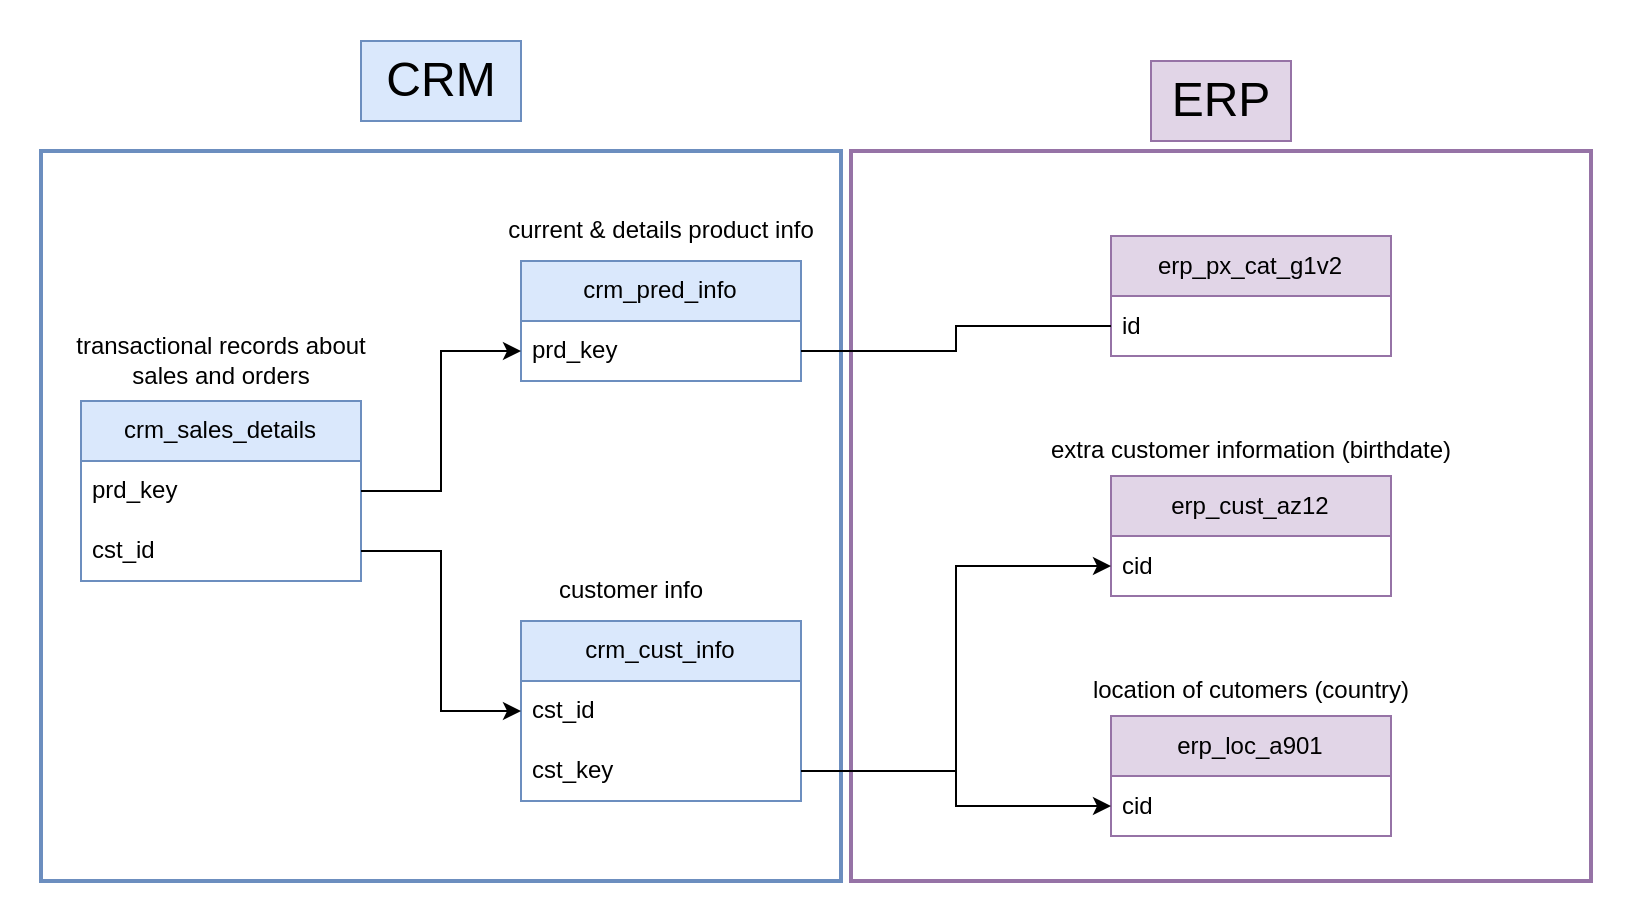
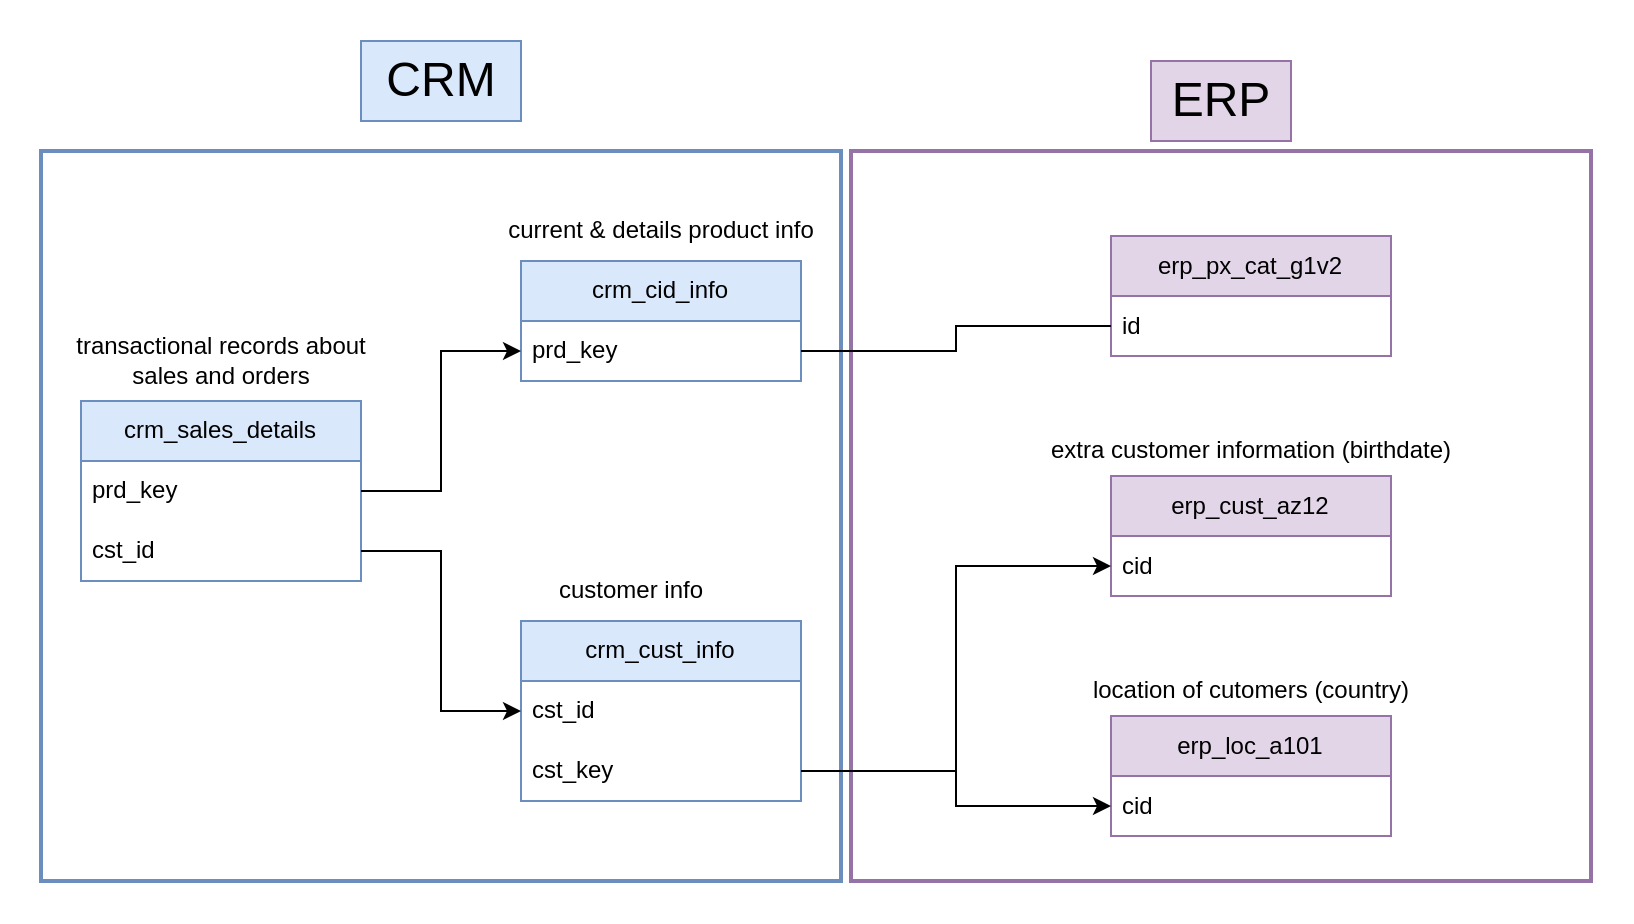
  <mxCell id="0" />
  <mxCell id="1" parent="0" />
  <mxCell id="2" value="" style="rounded=0;whiteSpace=wrap;html=1;fillColor=none;strokeColor=#9673a6;strokeWidth=2;" vertex="1" parent="1"><mxGeometry x="425" y="75" width="370" height="365" as="geometry" /></mxCell>
  <mxCell id="3" value="" style="rounded=0;whiteSpace=wrap;html=1;fillColor=none;strokeColor=#6c8ebf;strokeWidth=2;" vertex="1" parent="1"><mxGeometry x="20" y="75" width="400" height="365" as="geometry" /></mxCell>
  <mxCell id="4" value="crm_sales_details" style="swimlane;fontStyle=0;childLayout=stackLayout;horizontal=1;startSize=30;horizontalStack=0;resizeParent=1;resizeParentMax=0;resizeLast=0;collapsible=1;marginBottom=0;whiteSpace=wrap;html=1;fillColor=#dae8fc;strokeColor=#6c8ebf;" vertex="1" parent="1"><mxGeometry x="40" y="200" width="140" height="90" as="geometry" /></mxCell>
  <mxCell id="5" value="prd_key" style="text;strokeColor=none;fillColor=none;align=left;verticalAlign=middle;spacingLeft=4;spacingRight=4;overflow=hidden;points=[[0,0.5],[1,0.5]];portConstraint=eastwest;rotatable=0;whiteSpace=wrap;html=1;" vertex="1" parent="4"><mxGeometry y="30" width="140" height="30" as="geometry" /></mxCell>
  <mxCell id="6" value="cst_id" style="text;strokeColor=none;fillColor=none;align=left;verticalAlign=middle;spacingLeft=4;spacingRight=4;overflow=hidden;points=[[0,0.5],[1,0.5]];portConstraint=eastwest;rotatable=0;whiteSpace=wrap;html=1;" vertex="1" parent="4"><mxGeometry y="60" width="140" height="30" as="geometry" /></mxCell>
- <mxCell id="7" value="crm_pred_info" style="swimlane;fontStyle=0;childLayout=stackLayout;horizontal=1;startSize=30;horizontalStack=0;resizeParent=1;resizeParentMax=0;resizeLast=0;collapsible=1;marginBottom=0;whiteSpace=wrap;html=1;fillColor=#dae8fc;strokeColor=#6c8ebf;" vertex="1" parent="1"><mxGeometry x="260" y="130" width="140" height="60" as="geometry" /></mxCell>
+ <mxCell id="7" value="crm_cid_info" style="swimlane;fontStyle=0;childLayout=stackLayout;horizontal=1;startSize=30;horizontalStack=0;resizeParent=1;resizeParentMax=0;resizeLast=0;collapsible=1;marginBottom=0;whiteSpace=wrap;html=1;fillColor=#dae8fc;strokeColor=#6c8ebf;" vertex="1" parent="1"><mxGeometry x="260" y="130" width="140" height="60" as="geometry" /></mxCell>
  <mxCell id="8" value="prd_key" style="text;strokeColor=none;fillColor=none;align=left;verticalAlign=middle;spacingLeft=4;spacingRight=4;overflow=hidden;points=[[0,0.5],[1,0.5]];portConstraint=eastwest;rotatable=0;whiteSpace=wrap;html=1;" vertex="1" parent="7"><mxGeometry y="30" width="140" height="30" as="geometry" /></mxCell>
  <mxCell id="9" value="crm_cust_info" style="swimlane;fontStyle=0;childLayout=stackLayout;horizontal=1;startSize=30;horizontalStack=0;resizeParent=1;resizeParentMax=0;resizeLast=0;collapsible=1;marginBottom=0;whiteSpace=wrap;html=1;fillColor=#dae8fc;strokeColor=#6c8ebf;" vertex="1" parent="1"><mxGeometry x="260" y="310" width="140" height="90" as="geometry" /></mxCell>
  <mxCell id="10" value="cst_id" style="text;strokeColor=none;fillColor=none;align=left;verticalAlign=middle;spacingLeft=4;spacingRight=4;overflow=hidden;points=[[0,0.5],[1,0.5]];portConstraint=eastwest;rotatable=0;whiteSpace=wrap;html=1;" vertex="1" parent="9"><mxGeometry y="30" width="140" height="30" as="geometry" /></mxCell>
  <mxCell id="11" value="cst_key" style="text;strokeColor=none;fillColor=none;align=left;verticalAlign=middle;spacingLeft=4;spacingRight=4;overflow=hidden;points=[[0,0.5],[1,0.5]];portConstraint=eastwest;rotatable=0;whiteSpace=wrap;html=1;" vertex="1" parent="9"><mxGeometry y="60" width="140" height="30" as="geometry" /></mxCell>
  <mxCell id="12" value="erp_px_cat_g1v2" style="swimlane;fontStyle=0;childLayout=stackLayout;horizontal=1;startSize=30;horizontalStack=0;resizeParent=1;resizeParentMax=0;resizeLast=0;collapsible=1;marginBottom=0;whiteSpace=wrap;html=1;fillColor=#e1d5e7;strokeColor=#9673a6;" vertex="1" parent="1"><mxGeometry x="555" y="117.5" width="140" height="60" as="geometry" /></mxCell>
  <mxCell id="13" value="id" style="text;strokeColor=none;fillColor=none;align=left;verticalAlign=middle;spacingLeft=4;spacingRight=4;overflow=hidden;points=[[0,0.5],[1,0.5]];portConstraint=eastwest;rotatable=0;whiteSpace=wrap;html=1;" vertex="1" parent="12"><mxGeometry y="30" width="140" height="30" as="geometry" /></mxCell>
  <mxCell id="14" value="erp_cust_az12" style="swimlane;fontStyle=0;childLayout=stackLayout;horizontal=1;startSize=30;horizontalStack=0;resizeParent=1;resizeParentMax=0;resizeLast=0;collapsible=1;marginBottom=0;whiteSpace=wrap;html=1;fillColor=#e1d5e7;strokeColor=#9673a6;" vertex="1" parent="1"><mxGeometry x="555" y="237.5" width="140" height="60" as="geometry" /></mxCell>
  <mxCell id="15" value="cid" style="text;strokeColor=none;fillColor=none;align=left;verticalAlign=middle;spacingLeft=4;spacingRight=4;overflow=hidden;points=[[0,0.5],[1,0.5]];portConstraint=eastwest;rotatable=0;whiteSpace=wrap;html=1;" vertex="1" parent="14"><mxGeometry y="30" width="140" height="30" as="geometry" /></mxCell>
- <mxCell id="16" value="erp_loc_a901" style="swimlane;fontStyle=0;childLayout=stackLayout;horizontal=1;startSize=30;horizontalStack=0;resizeParent=1;resizeParentMax=0;resizeLast=0;collapsible=1;marginBottom=0;whiteSpace=wrap;html=1;fillColor=#e1d5e7;strokeColor=#9673a6;" vertex="1" parent="1"><mxGeometry x="555" y="357.5" width="140" height="60" as="geometry" /></mxCell>
+ <mxCell id="16" value="erp_loc_a101" style="swimlane;fontStyle=0;childLayout=stackLayout;horizontal=1;startSize=30;horizontalStack=0;resizeParent=1;resizeParentMax=0;resizeLast=0;collapsible=1;marginBottom=0;whiteSpace=wrap;html=1;fillColor=#e1d5e7;strokeColor=#9673a6;" vertex="1" parent="1"><mxGeometry x="555" y="357.5" width="140" height="60" as="geometry" /></mxCell>
  <mxCell id="17" value="cid" style="text;strokeColor=none;fillColor=none;align=left;verticalAlign=middle;spacingLeft=4;spacingRight=4;overflow=hidden;points=[[0,0.5],[1,0.5]];portConstraint=eastwest;rotatable=0;whiteSpace=wrap;html=1;" vertex="1" parent="16"><mxGeometry y="30" width="140" height="30" as="geometry" /></mxCell>
  <mxCell id="18" value="&lt;p&gt;transactional records about&lt;br&gt; sales and orders&lt;/p&gt;" style="text;html=1;align=center;verticalAlign=middle;resizable=0;points=[];autosize=1;strokeColor=none;fillColor=none;" vertex="1" parent="1"><mxGeometry x="25" y="145" width="170" height="70" as="geometry" /></mxCell>
  <mxCell id="19" value="current &amp;amp; details product info" style="text;html=1;align=center;verticalAlign=middle;resizable=0;points=[];autosize=1;strokeColor=none;fillColor=none;" vertex="1" parent="1"><mxGeometry x="240" y="100" width="180" height="30" as="geometry" /></mxCell>
  <mxCell id="20" value="customer info" style="text;html=1;align=center;verticalAlign=middle;resizable=0;points=[];autosize=1;strokeColor=none;fillColor=none;" vertex="1" parent="1"><mxGeometry x="265" y="280" width="100" height="30" as="geometry" /></mxCell>
  <mxCell id="21" value="extra customer information (birthdate)" style="text;html=1;align=center;verticalAlign=middle;resizable=0;points=[];autosize=1;strokeColor=none;fillColor=none;" vertex="1" parent="1"><mxGeometry x="515" y="210" width="220" height="30" as="geometry" /></mxCell>
  <mxCell id="22" value="location of cutomers (country)" style="text;html=1;align=center;verticalAlign=middle;resizable=0;points=[];autosize=1;strokeColor=none;fillColor=none;" vertex="1" parent="1"><mxGeometry x="535" y="330" width="180" height="30" as="geometry" /></mxCell>
  <mxCell id="23" value="&lt;font style=&quot;font-size: 24px;&quot;&gt;CRM&lt;/font&gt;" style="text;html=1;align=center;verticalAlign=middle;resizable=0;points=[];autosize=1;strokeColor=#6c8ebf;fillColor=#dae8fc;" vertex="1" parent="1"><mxGeometry x="180" y="20" width="80" height="40" as="geometry" /></mxCell>
  <mxCell id="24" value="&lt;span style=&quot;font-size: 24px;&quot;&gt;ERP&lt;/span&gt;" style="text;html=1;align=center;verticalAlign=middle;resizable=0;points=[];autosize=1;strokeColor=#9673a6;fillColor=#e1d5e7;" vertex="1" parent="1"><mxGeometry x="575" y="30" width="70" height="40" as="geometry" /></mxCell>
  <mxCell id="25" style="edgeStyle=orthogonalEdgeStyle;rounded=0;orthogonalLoop=1;jettySize=auto;html=1;entryX=0;entryY=0.5;entryDx=0;entryDy=0;" edge="1" parent="1" source="5" target="8"><mxGeometry relative="1" as="geometry" /></mxCell>
  <mxCell id="26" style="edgeStyle=orthogonalEdgeStyle;rounded=0;orthogonalLoop=1;jettySize=auto;html=1;entryX=0;entryY=0.5;entryDx=0;entryDy=0;" edge="1" parent="1" source="6" target="10"><mxGeometry relative="1" as="geometry" /></mxCell>
  <mxCell id="27" style="edgeStyle=orthogonalEdgeStyle;rounded=0;orthogonalLoop=1;jettySize=auto;html=1;entryX=0;entryY=0.5;entryDx=0;entryDy=0;endArrow=none;startFill=0;" edge="1" parent="1" source="8" target="13"><mxGeometry relative="1" as="geometry" /></mxCell>
  <mxCell id="28" style="edgeStyle=orthogonalEdgeStyle;rounded=0;orthogonalLoop=1;jettySize=auto;html=1;entryX=0;entryY=0.5;entryDx=0;entryDy=0;" edge="1" parent="1" source="11" target="15"><mxGeometry relative="1" as="geometry" /></mxCell>
  <mxCell id="29" style="edgeStyle=orthogonalEdgeStyle;rounded=0;orthogonalLoop=1;jettySize=auto;html=1;entryX=0;entryY=0.5;entryDx=0;entryDy=0;" edge="1" parent="1" source="11" target="17"><mxGeometry relative="1" as="geometry" /></mxCell>
